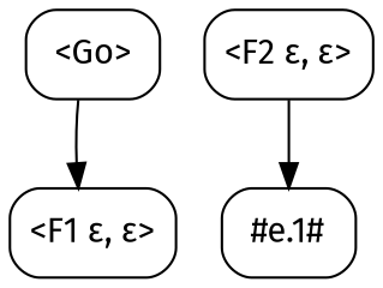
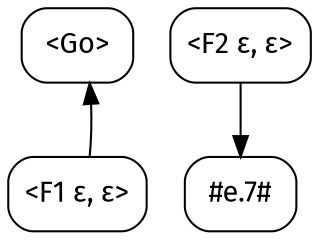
  digraph {
    fontname="Fira Sans"
    node [fontname="Fira Sans" shape=box style=rounded]
    edge [fontname="Fira Sans"]
    n1 [label="<Go>"]
    n2 [label="<F1 ε, ε>"]
    n3 [label="<F2 ε, ε>"]
-   n4 [label="#e.1#"]
-   n1 -> n2
+   n4 [label="#e.7#"]
+   n2 -> n1
    n3 -> n4
  }
